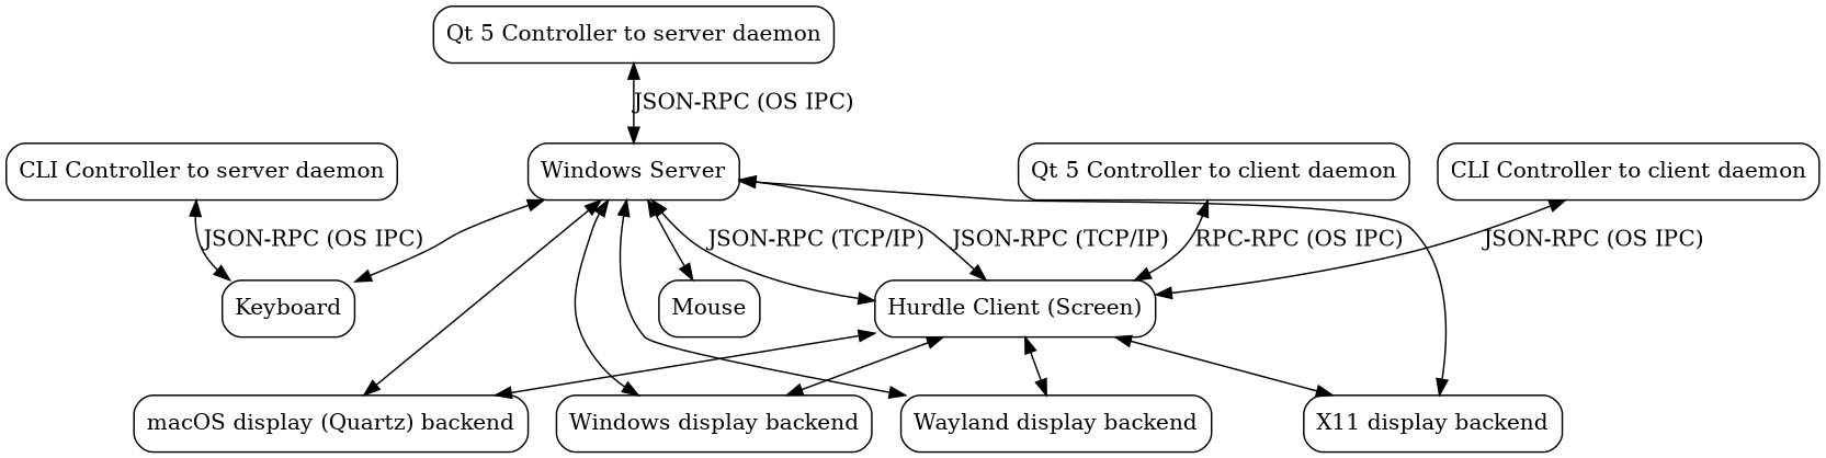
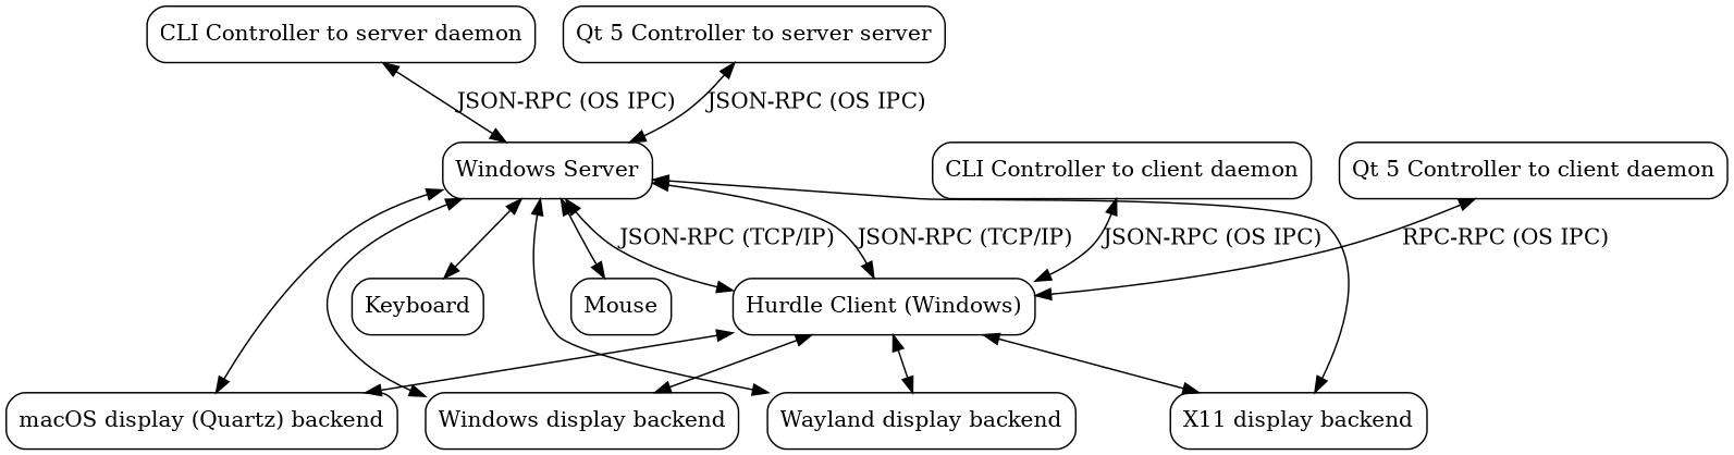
  digraph {
    node [shape=box style=rounded]
    edge [dir=both]
    n1 [label=Keyboard]
    n2 [label=Mouse]
-   n3 [label="Hurdle Client (Screen)"]
+   n3 [label="Hurdle Client (Windows)"]
    n4 [label="Windows Server"]
    n5 [label="Wayland display backend"]
    n6 [label="macOS display (Quartz) backend"]
    n7 [label="X11 display backend"]
    n8 [label="Windows display backend"]
    n9 [dir=both label="CLI Controller to server daemon"]
-   n10 [dir=both label="Qt 5 Controller to server daemon"]
+   n10 [dir=both label="Qt 5 Controller to server server"]
    n11 [dir=both label="CLI Controller to client daemon"]
    n12 [dir=both label="Qt 5 Controller to client daemon"]
    n3 -> n4 [label="JSON-RPC (TCP/IP)"]
    n3 -> n5
    n3 -> n6
    n3 -> n7
    n3 -> n8
    n4 -> n1
    n4 -> n2
    n4 -> n3 [label="JSON-RPC (TCP/IP)"]
    n4 -> n5
    n4 -> n6
    n4 -> n7
    n4 -> n8
-   n9 -> n1 [label="JSON-RPC (OS IPC)"]
+   n9 -> n4 [label="JSON-RPC (OS IPC)"]
    n10 -> n4 [label="JSON-RPC (OS IPC)"]
    n11 -> n3 [label="JSON-RPC (OS IPC)"]
    n12 -> n3 [label="RPC-RPC (OS IPC)"]
  }
